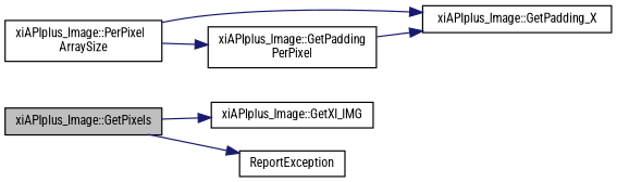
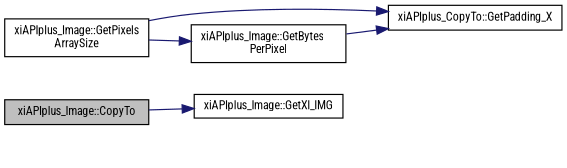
  digraph {
    fontname="Roboto Condensed"
    rankdir=LR
    node [color=black fillcolor=white fontname="Roboto Condensed" fontsize=10 shape=record style=filled]
    edge [color=midnightblue fontname="Roboto Condensed" fontsize=10 labelfontname=Helvetica labelfontsize=10 style=solid]
-   n1 [fillcolor=grey75 fontcolor=black height=0.2 label="xiAPIplus_Image::GetPixels" width=0.4]
+   n1 [fillcolor=grey75 fontcolor=black height=0.2 label="xiAPIplus_Image::CopyTo" width=0.4]
    n2 [height=0.2 label="xiAPIplus_Image::GetXI_IMG" width=0.4]
-   n3 [height=0.2 label=ReportException width=0.4]
-   n4 [height=0.2 label="xiAPIplus_Image::PerPixel\lArraySize" width=0.4]
-   n5 [height=0.2 label="xiAPIplus_Image::GetPadding_X" width=0.4]
-   n6 [height=0.2 label="xiAPIplus_Image::GetPadding\lPerPixel" width=0.4]
+   n4 [height=0.2 label="xiAPIplus_Image::GetPixels\lArraySize" width=0.4]
+   n5 [height=0.2 label="xiAPIplus_CopyTo::GetPadding_X" width=0.4]
+   n6 [height=0.2 label="xiAPIplus_Image::GetBytes\lPerPixel" width=0.4]
    n1 -> n2
-   n1 -> n3
    n4 -> n5
    n4 -> n6
    n6 -> n5
  }
